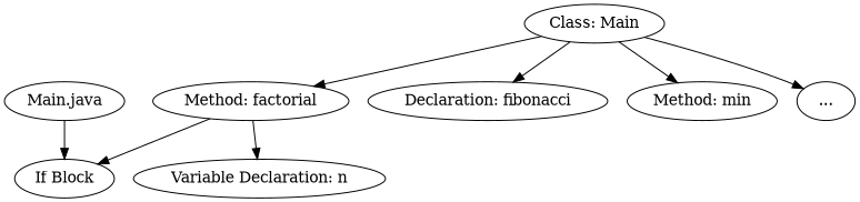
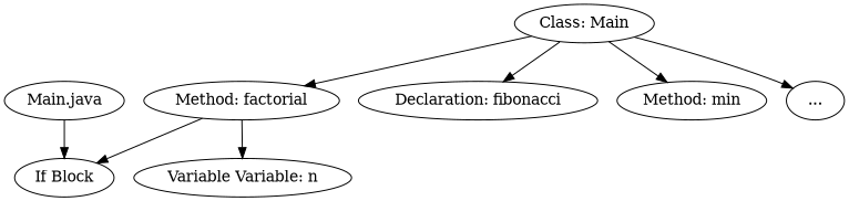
  digraph {
    node [shape=ellipse]
    n1 [label="Main.java"]
    n2 [label="If Block"]
    n3 [label="Class: Main"]
    n4 [label="Method: factorial"]
    n5 [label="Declaration: fibonacci"]
    n6 [label="Method: min"]
    n7 [label="..."]
-   n8 [label="Variable Declaration: n"]
+   n8 [label="Variable Variable: n"]
    n1 -> n2
    n3 -> n4
    n3 -> n5
    n3 -> n6
    n3 -> n7
    n4 -> n2
    n4 -> n8
  }
